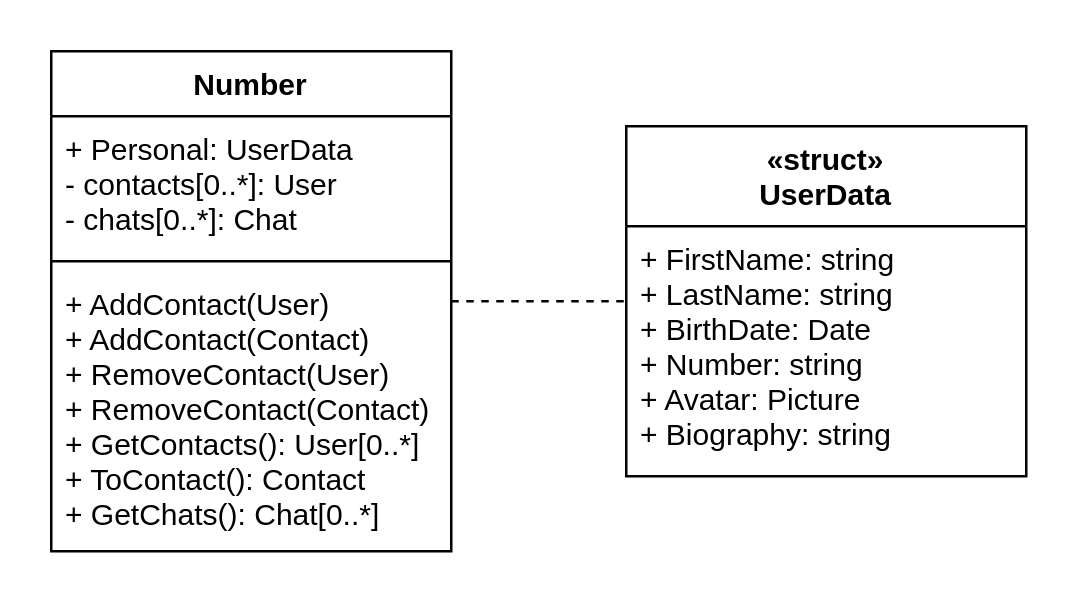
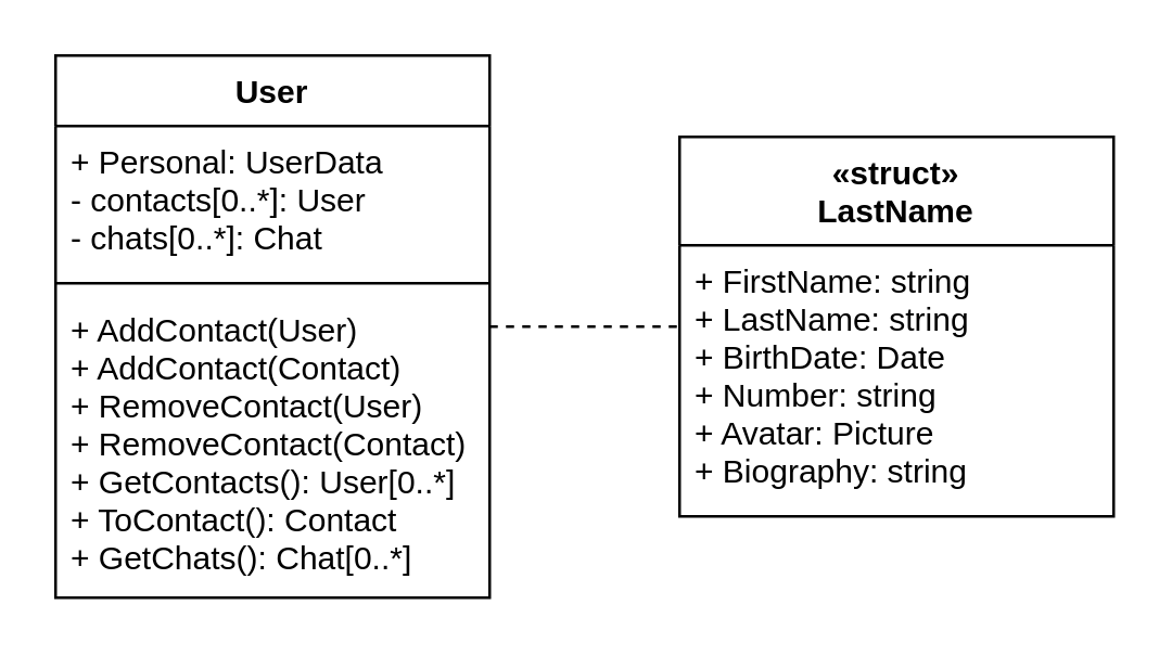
  <mxCell id="0" />
  <mxCell id="1" parent="0" />
  <mxCell id="2" style="edgeStyle=orthogonalEdgeStyle;rounded=0;orthogonalLoop=1;jettySize=auto;html=1;endArrow=none;endFill=0;dashed=1;" edge="1" parent="1" source="3" target="7"><mxGeometry relative="1" as="geometry" /></mxCell>
- <mxCell id="3" value="Number" style="swimlane;fontStyle=1;align=center;verticalAlign=top;childLayout=stackLayout;horizontal=1;startSize=26;horizontalStack=0;resizeParent=1;resizeParentMax=0;resizeLast=0;collapsible=1;marginBottom=0;" vertex="1" parent="1"><mxGeometry x="20" y="20" width="160" height="200" as="geometry" /></mxCell>
+ <mxCell id="3" value="User" style="swimlane;fontStyle=1;align=center;verticalAlign=top;childLayout=stackLayout;horizontal=1;startSize=26;horizontalStack=0;resizeParent=1;resizeParentMax=0;resizeLast=0;collapsible=1;marginBottom=0;" vertex="1" parent="1"><mxGeometry x="20" y="20" width="160" height="200" as="geometry" /></mxCell>
  <mxCell id="4" value="+ Personal: UserData&#10;- contacts[0..*]: User&#10;- chats[0..*]: Chat" style="text;strokeColor=none;fillColor=none;align=left;verticalAlign=top;spacingLeft=4;spacingRight=4;overflow=hidden;rotatable=0;points=[[0,0.5],[1,0.5]];portConstraint=eastwest;" vertex="1" parent="3"><mxGeometry y="26" width="160" height="54" as="geometry" /></mxCell>
  <mxCell id="5" value="" style="line;strokeWidth=1;fillColor=none;align=left;verticalAlign=middle;spacingTop=-1;spacingLeft=3;spacingRight=3;rotatable=0;labelPosition=right;points=[];portConstraint=eastwest;" vertex="1" parent="3"><mxGeometry y="80" width="160" height="8" as="geometry" /></mxCell>
  <mxCell id="6" value="+ AddContact(User)&#10;+ AddContact(Contact)&#10;+ RemoveContact(User)&#10;+ RemoveContact(Contact)&#10;+ GetContacts(): User[0..*]&#10;+ ToContact(): Contact&#10;+ GetChats(): Chat[0..*]" style="text;strokeColor=none;fillColor=none;align=left;verticalAlign=top;spacingLeft=4;spacingRight=4;overflow=hidden;rotatable=0;points=[[0,0.5],[1,0.5]];portConstraint=eastwest;" vertex="1" parent="3"><mxGeometry y="88" width="160" height="112" as="geometry" /></mxCell>
- <mxCell id="7" value="«struct»&#10;UserData" style="swimlane;fontStyle=1;align=center;verticalAlign=top;childLayout=stackLayout;horizontal=1;startSize=40;horizontalStack=0;resizeParent=1;resizeParentMax=0;resizeLast=0;collapsible=1;marginBottom=0;" vertex="1" parent="1"><mxGeometry x="250" y="50" width="160" height="140" as="geometry" /></mxCell>
+ <mxCell id="7" value="«struct»&#10;LastName" style="swimlane;fontStyle=1;align=center;verticalAlign=top;childLayout=stackLayout;horizontal=1;startSize=40;horizontalStack=0;resizeParent=1;resizeParentMax=0;resizeLast=0;collapsible=1;marginBottom=0;" vertex="1" parent="1"><mxGeometry x="250" y="50" width="160" height="140" as="geometry" /></mxCell>
  <mxCell id="8" value="+ FirstName: string&#10;+ LastName: string&#10;+ BirthDate: Date&#10;+ Number: string&#10;+ Avatar: Picture&#10;+ Biography: string" style="text;strokeColor=none;fillColor=none;align=left;verticalAlign=top;spacingLeft=4;spacingRight=4;overflow=hidden;rotatable=0;points=[[0,0.5],[1,0.5]];portConstraint=eastwest;" vertex="1" parent="7"><mxGeometry y="40" width="160" height="100" as="geometry" /></mxCell>
